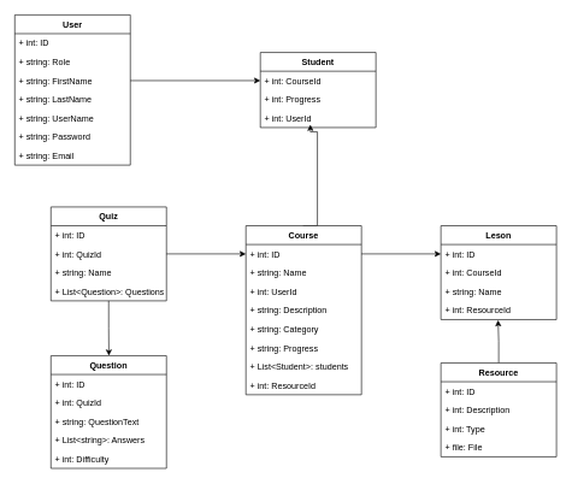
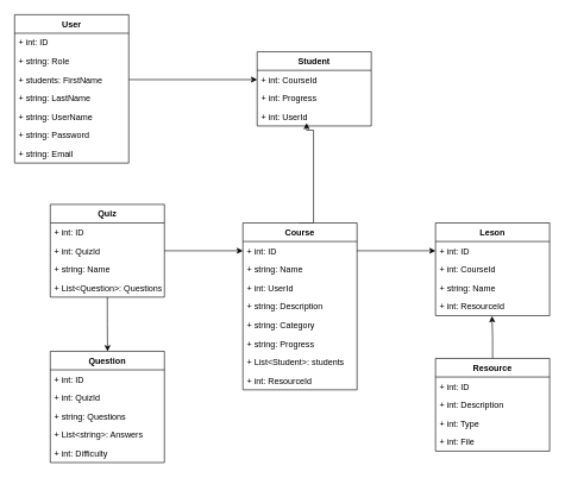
  <mxCell id="0" />
  <mxCell id="1" parent="0" />
  <mxCell id="2" value="User" style="swimlane;fontStyle=1;align=center;verticalAlign=top;childLayout=stackLayout;horizontal=1;startSize=26;horizontalStack=0;resizeParent=1;resizeParentMax=0;resizeLast=0;collapsible=1;marginBottom=0;" vertex="1" parent="1"><mxGeometry x="20" y="20" width="160" height="208" as="geometry" /></mxCell>
  <mxCell id="3" value="+ int: ID" style="text;strokeColor=none;fillColor=none;align=left;verticalAlign=top;spacingLeft=4;spacingRight=4;overflow=hidden;rotatable=0;points=[[0,0.5],[1,0.5]];portConstraint=eastwest;" vertex="1" parent="2"><mxGeometry y="26" width="160" height="26" as="geometry" /></mxCell>
  <mxCell id="4" value="+ string: Role" style="text;strokeColor=none;fillColor=none;align=left;verticalAlign=top;spacingLeft=4;spacingRight=4;overflow=hidden;rotatable=0;points=[[0,0.5],[1,0.5]];portConstraint=eastwest;" vertex="1" parent="2"><mxGeometry y="52" width="160" height="26" as="geometry" /></mxCell>
- <mxCell id="5" value="+ string: FirstName" style="text;strokeColor=none;fillColor=none;align=left;verticalAlign=top;spacingLeft=4;spacingRight=4;overflow=hidden;rotatable=0;points=[[0,0.5],[1,0.5]];portConstraint=eastwest;" vertex="1" parent="2"><mxGeometry y="78" width="160" height="26" as="geometry" /></mxCell>
+ <mxCell id="5" value="+ students: FirstName" style="text;strokeColor=none;fillColor=none;align=left;verticalAlign=top;spacingLeft=4;spacingRight=4;overflow=hidden;rotatable=0;points=[[0,0.5],[1,0.5]];portConstraint=eastwest;" vertex="1" parent="2"><mxGeometry y="78" width="160" height="26" as="geometry" /></mxCell>
  <mxCell id="6" value="+ string: LastName" style="text;strokeColor=none;fillColor=none;align=left;verticalAlign=top;spacingLeft=4;spacingRight=4;overflow=hidden;rotatable=0;points=[[0,0.5],[1,0.5]];portConstraint=eastwest;" vertex="1" parent="2"><mxGeometry y="104" width="160" height="26" as="geometry" /></mxCell>
  <mxCell id="7" value="+ string: UserName" style="text;strokeColor=none;fillColor=none;align=left;verticalAlign=top;spacingLeft=4;spacingRight=4;overflow=hidden;rotatable=0;points=[[0,0.5],[1,0.5]];portConstraint=eastwest;" vertex="1" parent="2"><mxGeometry y="130" width="160" height="26" as="geometry" /></mxCell>
  <mxCell id="8" value="+ string: Password" style="text;strokeColor=none;fillColor=none;align=left;verticalAlign=top;spacingLeft=4;spacingRight=4;overflow=hidden;rotatable=0;points=[[0,0.5],[1,0.5]];portConstraint=eastwest;" vertex="1" parent="2"><mxGeometry y="156" width="160" height="26" as="geometry" /></mxCell>
  <mxCell id="9" value="+ string: Email" style="text;strokeColor=none;fillColor=none;align=left;verticalAlign=top;spacingLeft=4;spacingRight=4;overflow=hidden;rotatable=0;points=[[0,0.5],[1,0.5]];portConstraint=eastwest;" vertex="1" parent="2"><mxGeometry y="182" width="160" height="26" as="geometry" /></mxCell>
  <mxCell id="10" value="Student" style="swimlane;fontStyle=1;align=center;verticalAlign=top;childLayout=stackLayout;horizontal=1;startSize=26;horizontalStack=0;resizeParent=1;resizeParentMax=0;resizeLast=0;collapsible=1;marginBottom=0;" vertex="1" parent="1"><mxGeometry x="360" y="72" width="160" height="104" as="geometry" /></mxCell>
  <mxCell id="11" value="+ int: CourseId" style="text;strokeColor=none;fillColor=none;align=left;verticalAlign=top;spacingLeft=4;spacingRight=4;overflow=hidden;rotatable=0;points=[[0,0.5],[1,0.5]];portConstraint=eastwest;" vertex="1" parent="10"><mxGeometry y="26" width="160" height="26" as="geometry" /></mxCell>
  <mxCell id="12" value="+ int: Progress" style="text;strokeColor=none;fillColor=none;align=left;verticalAlign=top;spacingLeft=4;spacingRight=4;overflow=hidden;rotatable=0;points=[[0,0.5],[1,0.5]];portConstraint=eastwest;" vertex="1" parent="10"><mxGeometry y="52" width="160" height="26" as="geometry" /></mxCell>
  <mxCell id="13" value="+ int: UserId" style="text;strokeColor=none;fillColor=none;align=left;verticalAlign=top;spacingLeft=4;spacingRight=4;overflow=hidden;rotatable=0;points=[[0,0.5],[1,0.5]];portConstraint=eastwest;" vertex="1" parent="10"><mxGeometry y="78" width="160" height="26" as="geometry" /></mxCell>
  <mxCell id="14" style="edgeStyle=orthogonalEdgeStyle;rounded=0;orthogonalLoop=1;jettySize=auto;html=1;exitX=0.5;exitY=0;exitDx=0;exitDy=0;" edge="1" parent="1"><mxGeometry relative="1" as="geometry"><mxPoint x="429.286" y="172" as="targetPoint" /><mxPoint x="419" y="312" as="sourcePoint" /><Array as="points"><mxPoint x="439" y="312" /><mxPoint x="439" y="182" /><mxPoint x="429" y="182" /></Array></mxGeometry></mxCell>
  <mxCell id="15" value="Course" style="swimlane;fontStyle=1;align=center;verticalAlign=top;childLayout=stackLayout;horizontal=1;startSize=26;horizontalStack=0;resizeParent=1;resizeParentMax=0;resizeLast=0;collapsible=1;marginBottom=0;" vertex="1" parent="1"><mxGeometry x="340" y="312" width="160" height="234" as="geometry" /></mxCell>
  <mxCell id="16" value="+ int: ID" style="text;strokeColor=none;fillColor=none;align=left;verticalAlign=top;spacingLeft=4;spacingRight=4;overflow=hidden;rotatable=0;points=[[0,0.5],[1,0.5]];portConstraint=eastwest;" vertex="1" parent="15"><mxGeometry y="26" width="160" height="26" as="geometry" /></mxCell>
  <mxCell id="17" value="+ string: Name" style="text;strokeColor=none;fillColor=none;align=left;verticalAlign=top;spacingLeft=4;spacingRight=4;overflow=hidden;rotatable=0;points=[[0,0.5],[1,0.5]];portConstraint=eastwest;" vertex="1" parent="15"><mxGeometry y="52" width="160" height="26" as="geometry" /></mxCell>
  <mxCell id="18" value="+ int: UserId" style="text;strokeColor=none;fillColor=none;align=left;verticalAlign=top;spacingLeft=4;spacingRight=4;overflow=hidden;rotatable=0;points=[[0,0.5],[1,0.5]];portConstraint=eastwest;" vertex="1" parent="15"><mxGeometry y="78" width="160" height="26" as="geometry" /></mxCell>
  <mxCell id="19" value="+ string: Description" style="text;strokeColor=none;fillColor=none;align=left;verticalAlign=top;spacingLeft=4;spacingRight=4;overflow=hidden;rotatable=0;points=[[0,0.5],[1,0.5]];portConstraint=eastwest;" vertex="1" parent="15"><mxGeometry y="104" width="160" height="26" as="geometry" /></mxCell>
  <mxCell id="20" value="+ string: Category" style="text;strokeColor=none;fillColor=none;align=left;verticalAlign=top;spacingLeft=4;spacingRight=4;overflow=hidden;rotatable=0;points=[[0,0.5],[1,0.5]];portConstraint=eastwest;" vertex="1" parent="15"><mxGeometry y="130" width="160" height="26" as="geometry" /></mxCell>
  <mxCell id="21" value="+ string: Progress" style="text;strokeColor=none;fillColor=none;align=left;verticalAlign=top;spacingLeft=4;spacingRight=4;overflow=hidden;rotatable=0;points=[[0,0.5],[1,0.5]];portConstraint=eastwest;" vertex="1" parent="15"><mxGeometry y="156" width="160" height="26" as="geometry" /></mxCell>
  <mxCell id="22" value="+ List&lt;Student&gt;: students" style="text;strokeColor=none;fillColor=none;align=left;verticalAlign=top;spacingLeft=4;spacingRight=4;overflow=hidden;rotatable=0;points=[[0,0.5],[1,0.5]];portConstraint=eastwest;" vertex="1" parent="15"><mxGeometry y="182" width="160" height="26" as="geometry" /></mxCell>
  <mxCell id="23" value="+ int: ResourceId" style="text;strokeColor=none;fillColor=none;align=left;verticalAlign=top;spacingLeft=4;spacingRight=4;overflow=hidden;rotatable=0;points=[[0,0.5],[1,0.5]];portConstraint=eastwest;" vertex="1" parent="15"><mxGeometry y="208" width="160" height="26" as="geometry" /></mxCell>
  <mxCell id="24" style="edgeStyle=orthogonalEdgeStyle;rounded=0;orthogonalLoop=1;jettySize=auto;html=1;exitX=1;exitY=0.5;exitDx=0;exitDy=0;entryX=0;entryY=0.5;entryDx=0;entryDy=0;" edge="1" parent="1" source="5" target="11"><mxGeometry relative="1" as="geometry" /></mxCell>
  <mxCell id="25" value="Leson" style="swimlane;fontStyle=1;align=center;verticalAlign=top;childLayout=stackLayout;horizontal=1;startSize=26;horizontalStack=0;resizeParent=1;resizeParentMax=0;resizeLast=0;collapsible=1;marginBottom=0;" vertex="1" parent="1"><mxGeometry x="610" y="312" width="160" height="130" as="geometry" /></mxCell>
  <mxCell id="26" value="+ int: ID" style="text;strokeColor=none;fillColor=none;align=left;verticalAlign=top;spacingLeft=4;spacingRight=4;overflow=hidden;rotatable=0;points=[[0,0.5],[1,0.5]];portConstraint=eastwest;" vertex="1" parent="25"><mxGeometry y="26" width="160" height="26" as="geometry" /></mxCell>
  <mxCell id="27" value="+ int: CourseId" style="text;strokeColor=none;fillColor=none;align=left;verticalAlign=top;spacingLeft=4;spacingRight=4;overflow=hidden;rotatable=0;points=[[0,0.5],[1,0.5]];portConstraint=eastwest;" vertex="1" parent="25"><mxGeometry y="52" width="160" height="26" as="geometry" /></mxCell>
  <mxCell id="28" value="+ string: Name" style="text;strokeColor=none;fillColor=none;align=left;verticalAlign=top;spacingLeft=4;spacingRight=4;overflow=hidden;rotatable=0;points=[[0,0.5],[1,0.5]];portConstraint=eastwest;" vertex="1" parent="25"><mxGeometry y="78" width="160" height="26" as="geometry" /></mxCell>
  <mxCell id="29" value="+ int: ResourceId" style="text;strokeColor=none;fillColor=none;align=left;verticalAlign=top;spacingLeft=4;spacingRight=4;overflow=hidden;rotatable=0;points=[[0,0.5],[1,0.5]];portConstraint=eastwest;" vertex="1" parent="25"><mxGeometry y="104" width="160" height="26" as="geometry" /></mxCell>
  <mxCell id="30" style="edgeStyle=orthogonalEdgeStyle;rounded=0;orthogonalLoop=1;jettySize=auto;html=1;entryX=0;entryY=0.5;entryDx=0;entryDy=0;" edge="1" parent="1" source="16" target="26"><mxGeometry relative="1" as="geometry" /></mxCell>
  <mxCell id="31" style="edgeStyle=orthogonalEdgeStyle;rounded=0;orthogonalLoop=1;jettySize=auto;html=1;exitX=0.5;exitY=0;exitDx=0;exitDy=0;entryX=0.495;entryY=1.027;entryDx=0;entryDy=0;entryPerimeter=0;" edge="1" parent="1" source="32" target="29"><mxGeometry relative="1" as="geometry" /></mxCell>
  <mxCell id="32" value="Resource" style="swimlane;fontStyle=1;align=center;verticalAlign=top;childLayout=stackLayout;horizontal=1;startSize=26;horizontalStack=0;resizeParent=1;resizeParentMax=0;resizeLast=0;collapsible=1;marginBottom=0;" vertex="1" parent="1"><mxGeometry x="610" y="502" width="160" height="130" as="geometry" /></mxCell>
  <mxCell id="33" value="+ int: ID" style="text;strokeColor=none;fillColor=none;align=left;verticalAlign=top;spacingLeft=4;spacingRight=4;overflow=hidden;rotatable=0;points=[[0,0.5],[1,0.5]];portConstraint=eastwest;" vertex="1" parent="32"><mxGeometry y="26" width="160" height="26" as="geometry" /></mxCell>
  <mxCell id="34" value="+ int: Description" style="text;strokeColor=none;fillColor=none;align=left;verticalAlign=top;spacingLeft=4;spacingRight=4;overflow=hidden;rotatable=0;points=[[0,0.5],[1,0.5]];portConstraint=eastwest;" vertex="1" parent="32"><mxGeometry y="52" width="160" height="26" as="geometry" /></mxCell>
  <mxCell id="35" value="+ int: Type" style="text;strokeColor=none;fillColor=none;align=left;verticalAlign=top;spacingLeft=4;spacingRight=4;overflow=hidden;rotatable=0;points=[[0,0.5],[1,0.5]];portConstraint=eastwest;" vertex="1" parent="32"><mxGeometry y="78" width="160" height="26" as="geometry" /></mxCell>
- <mxCell id="36" value="+ file: File" style="text;strokeColor=none;fillColor=none;align=left;verticalAlign=top;spacingLeft=4;spacingRight=4;overflow=hidden;rotatable=0;points=[[0,0.5],[1,0.5]];portConstraint=eastwest;" vertex="1" parent="32"><mxGeometry y="104" width="160" height="26" as="geometry" /></mxCell>
+ <mxCell id="36" value="+ int: File" style="text;strokeColor=none;fillColor=none;align=left;verticalAlign=top;spacingLeft=4;spacingRight=4;overflow=hidden;rotatable=0;points=[[0,0.5],[1,0.5]];portConstraint=eastwest;" vertex="1" parent="32"><mxGeometry y="104" width="160" height="26" as="geometry" /></mxCell>
  <mxCell id="37" style="edgeStyle=orthogonalEdgeStyle;rounded=0;orthogonalLoop=1;jettySize=auto;html=1;entryX=0;entryY=0.5;entryDx=0;entryDy=0;" edge="1" parent="1" source="39" target="16"><mxGeometry relative="1" as="geometry" /></mxCell>
  <mxCell id="38" style="edgeStyle=orthogonalEdgeStyle;rounded=0;orthogonalLoop=1;jettySize=auto;html=1;exitX=0.5;exitY=1;exitDx=0;exitDy=0;" edge="1" parent="1" source="39"><mxGeometry relative="1" as="geometry"><mxPoint x="150.286" y="492" as="targetPoint" /></mxGeometry></mxCell>
  <mxCell id="39" value="Quiz" style="swimlane;fontStyle=1;align=center;verticalAlign=top;childLayout=stackLayout;horizontal=1;startSize=26;horizontalStack=0;resizeParent=1;resizeParentMax=0;resizeLast=0;collapsible=1;marginBottom=0;" vertex="1" parent="1"><mxGeometry x="70" y="286" width="160" height="130" as="geometry" /></mxCell>
  <mxCell id="40" value="+ int: ID" style="text;strokeColor=none;fillColor=none;align=left;verticalAlign=top;spacingLeft=4;spacingRight=4;overflow=hidden;rotatable=0;points=[[0,0.5],[1,0.5]];portConstraint=eastwest;" vertex="1" parent="39"><mxGeometry y="26" width="160" height="26" as="geometry" /></mxCell>
  <mxCell id="41" value="+ int: QuizId" style="text;strokeColor=none;fillColor=none;align=left;verticalAlign=top;spacingLeft=4;spacingRight=4;overflow=hidden;rotatable=0;points=[[0,0.5],[1,0.5]];portConstraint=eastwest;" vertex="1" parent="39"><mxGeometry y="52" width="160" height="26" as="geometry" /></mxCell>
  <mxCell id="42" value="+ string: Name" style="text;strokeColor=none;fillColor=none;align=left;verticalAlign=top;spacingLeft=4;spacingRight=4;overflow=hidden;rotatable=0;points=[[0,0.5],[1,0.5]];portConstraint=eastwest;" vertex="1" parent="39"><mxGeometry y="78" width="160" height="26" as="geometry" /></mxCell>
  <mxCell id="43" value="+ List&lt;Question&gt;: Questions" style="text;strokeColor=none;fillColor=none;align=left;verticalAlign=top;spacingLeft=4;spacingRight=4;overflow=hidden;rotatable=0;points=[[0,0.5],[1,0.5]];portConstraint=eastwest;" vertex="1" parent="39"><mxGeometry y="104" width="160" height="26" as="geometry" /></mxCell>
  <mxCell id="44" value="Question" style="swimlane;fontStyle=1;align=center;verticalAlign=top;childLayout=stackLayout;horizontal=1;startSize=26;horizontalStack=0;resizeParent=1;resizeParentMax=0;resizeLast=0;collapsible=1;marginBottom=0;" vertex="1" parent="1"><mxGeometry x="70" y="492" width="160" height="156" as="geometry" /></mxCell>
  <mxCell id="45" value="+ int: ID" style="text;strokeColor=none;fillColor=none;align=left;verticalAlign=top;spacingLeft=4;spacingRight=4;overflow=hidden;rotatable=0;points=[[0,0.5],[1,0.5]];portConstraint=eastwest;" vertex="1" parent="44"><mxGeometry y="26" width="160" height="26" as="geometry" /></mxCell>
  <mxCell id="46" value="+ int: QuizId" style="text;strokeColor=none;fillColor=none;align=left;verticalAlign=top;spacingLeft=4;spacingRight=4;overflow=hidden;rotatable=0;points=[[0,0.5],[1,0.5]];portConstraint=eastwest;" vertex="1" parent="44"><mxGeometry y="52" width="160" height="26" as="geometry" /></mxCell>
- <mxCell id="47" value="+ string: QuestionText" style="text;strokeColor=none;fillColor=none;align=left;verticalAlign=top;spacingLeft=4;spacingRight=4;overflow=hidden;rotatable=0;points=[[0,0.5],[1,0.5]];portConstraint=eastwest;" vertex="1" parent="44"><mxGeometry y="78" width="160" height="26" as="geometry" /></mxCell>
+ <mxCell id="47" value="+ string: Questions" style="text;strokeColor=none;fillColor=none;align=left;verticalAlign=top;spacingLeft=4;spacingRight=4;overflow=hidden;rotatable=0;points=[[0,0.5],[1,0.5]];portConstraint=eastwest;" vertex="1" parent="44"><mxGeometry y="78" width="160" height="26" as="geometry" /></mxCell>
  <mxCell id="48" value="+ List&lt;string&gt;: Answers" style="text;strokeColor=none;fillColor=none;align=left;verticalAlign=top;spacingLeft=4;spacingRight=4;overflow=hidden;rotatable=0;points=[[0,0.5],[1,0.5]];portConstraint=eastwest;" vertex="1" parent="44"><mxGeometry y="104" width="160" height="26" as="geometry" /></mxCell>
  <mxCell id="49" value="+ int: Difficulty" style="text;strokeColor=none;fillColor=none;align=left;verticalAlign=top;spacingLeft=4;spacingRight=4;overflow=hidden;rotatable=0;points=[[0,0.5],[1,0.5]];portConstraint=eastwest;" vertex="1" parent="44"><mxGeometry y="130" width="160" height="26" as="geometry" /></mxCell>
